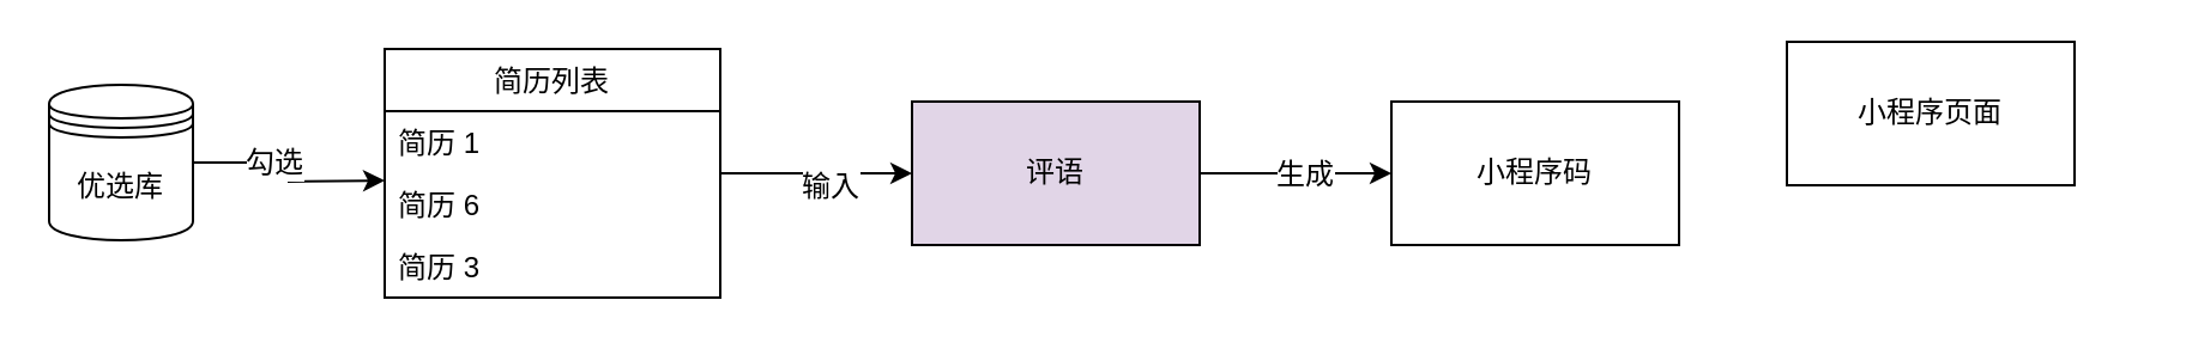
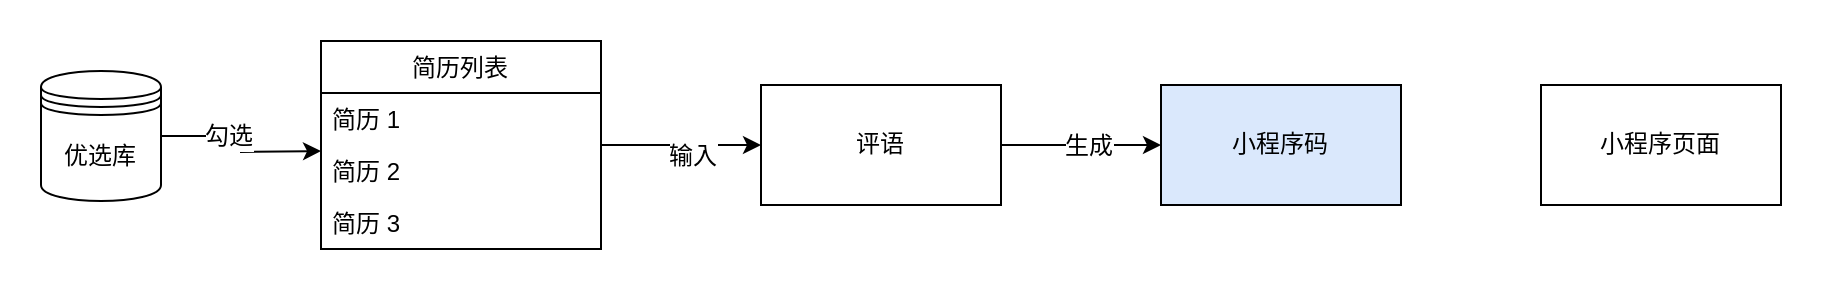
  <mxCell id="0" />
  <mxCell id="1" parent="0" />
  <mxCell id="2" value="" style="edgeStyle=orthogonalEdgeStyle;rounded=0;orthogonalLoop=1;jettySize=auto;html=1;" edge="1" parent="1" source="4"><mxGeometry relative="1" as="geometry"><mxPoint x="160" y="75" as="targetPoint" /></mxGeometry></mxCell>
  <mxCell id="3" value="勾选" style="text;html=1;resizable=0;points=[];align=center;verticalAlign=middle;labelBackgroundColor=#ffffff;" vertex="1" connectable="0" parent="2"><mxGeometry x="-0.25" relative="1" as="geometry"><mxPoint as="offset" /></mxGeometry></mxCell>
  <mxCell id="4" value="优选库" style="shape=datastore;whiteSpace=wrap;html=1;" vertex="1" parent="1"><mxGeometry x="20" y="35" width="60" height="65" as="geometry" /></mxCell>
  <mxCell id="5" value="" style="edgeStyle=orthogonalEdgeStyle;rounded=0;orthogonalLoop=1;jettySize=auto;html=1;" edge="1" parent="1" source="7"><mxGeometry relative="1" as="geometry"><mxPoint x="380" y="72" as="targetPoint" /></mxGeometry></mxCell>
  <mxCell id="6" value="输入" style="text;html=1;resizable=0;points=[];align=center;verticalAlign=middle;labelBackgroundColor=#ffffff;" vertex="1" connectable="0" parent="5"><mxGeometry y="5" relative="1" as="geometry"><mxPoint y="5" as="offset" /></mxGeometry></mxCell>
  <mxCell id="7" value="简历列表" style="swimlane;fontStyle=0;childLayout=stackLayout;horizontal=1;startSize=26;fillColor=none;horizontalStack=0;resizeParent=1;resizeParentMax=0;resizeLast=0;collapsible=1;marginBottom=0;" vertex="1" parent="1"><mxGeometry x="160" y="20" width="140" height="104" as="geometry" /></mxCell>
  <mxCell id="8" value="简历 1" style="text;strokeColor=none;fillColor=none;align=left;verticalAlign=top;spacingLeft=4;spacingRight=4;overflow=hidden;rotatable=0;points=[[0,0.5],[1,0.5]];portConstraint=eastwest;" vertex="1" parent="7"><mxGeometry y="26" width="140" height="26" as="geometry" /></mxCell>
- <mxCell id="9" value="简历 6" style="text;strokeColor=none;fillColor=none;align=left;verticalAlign=top;spacingLeft=4;spacingRight=4;overflow=hidden;rotatable=0;points=[[0,0.5],[1,0.5]];portConstraint=eastwest;" vertex="1" parent="7"><mxGeometry y="52" width="140" height="26" as="geometry" /></mxCell>
+ <mxCell id="9" value="简历 2" style="text;strokeColor=none;fillColor=none;align=left;verticalAlign=top;spacingLeft=4;spacingRight=4;overflow=hidden;rotatable=0;points=[[0,0.5],[1,0.5]];portConstraint=eastwest;" vertex="1" parent="7"><mxGeometry y="52" width="140" height="26" as="geometry" /></mxCell>
  <mxCell id="10" value="简历 3" style="text;strokeColor=none;fillColor=none;align=left;verticalAlign=top;spacingLeft=4;spacingRight=4;overflow=hidden;rotatable=0;points=[[0,0.5],[1,0.5]];portConstraint=eastwest;" vertex="1" parent="7"><mxGeometry y="78" width="140" height="26" as="geometry" /></mxCell>
  <mxCell id="11" value="" style="edgeStyle=orthogonalEdgeStyle;rounded=0;orthogonalLoop=1;jettySize=auto;html=1;" edge="1" parent="1" source="13"><mxGeometry relative="1" as="geometry"><mxPoint x="580" y="72" as="targetPoint" /></mxGeometry></mxCell>
  <mxCell id="12" value="生成" style="text;html=1;resizable=0;points=[];align=center;verticalAlign=middle;labelBackgroundColor=#ffffff;" vertex="1" connectable="0" parent="11"><mxGeometry x="0.1" relative="1" as="geometry"><mxPoint as="offset" /></mxGeometry></mxCell>
- <mxCell id="13" value="评语" style="rounded=0;whiteSpace=wrap;html=1;fillColor=#e1d5e7;" vertex="1" parent="1"><mxGeometry x="380" y="42" width="120" height="60" as="geometry" /></mxCell>
- <mxCell id="14" value="小程序码" style="rounded=0;whiteSpace=wrap;html=1;" vertex="1" parent="1"><mxGeometry x="580" y="42" width="120" height="60" as="geometry" /></mxCell>
- <mxCell id="15" value="小程序页面" style="rounded=0;whiteSpace=wrap;html=1;" vertex="1" parent="1"><mxGeometry x="745" y="17" width="120" height="60" as="geometry" /></mxCell>
+ <mxCell id="13" value="评语" style="rounded=0;whiteSpace=wrap;html=1;" vertex="1" parent="1"><mxGeometry x="380" y="42" width="120" height="60" as="geometry" /></mxCell>
+ <mxCell id="14" value="小程序码" style="rounded=0;whiteSpace=wrap;html=1;fillColor=#dae8fc;" vertex="1" parent="1"><mxGeometry x="580" y="42" width="120" height="60" as="geometry" /></mxCell>
+ <mxCell id="15" value="小程序页面" style="rounded=0;whiteSpace=wrap;html=1;" vertex="1" parent="1"><mxGeometry x="770" y="42" width="120" height="60" as="geometry" /></mxCell>
